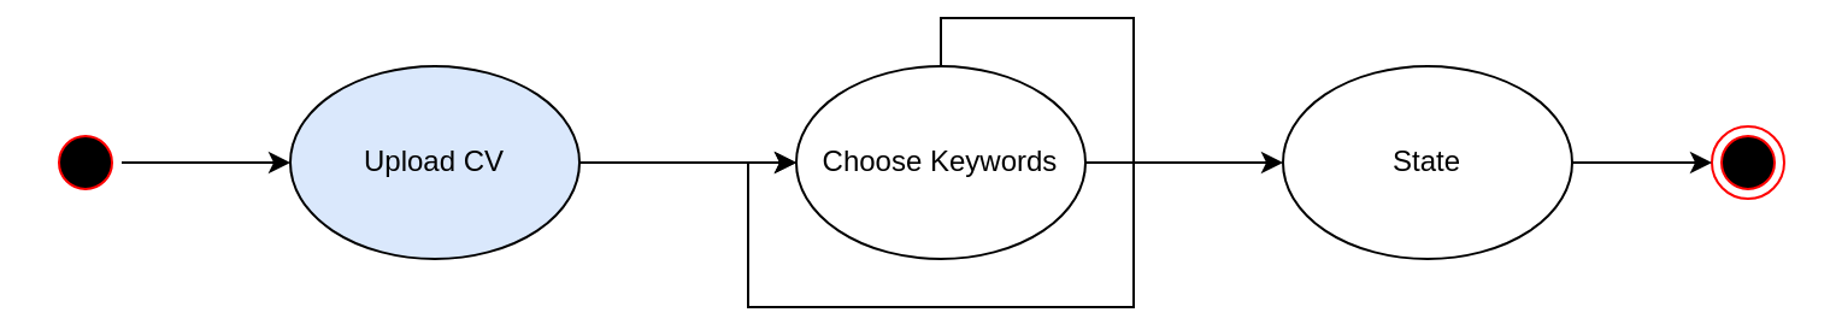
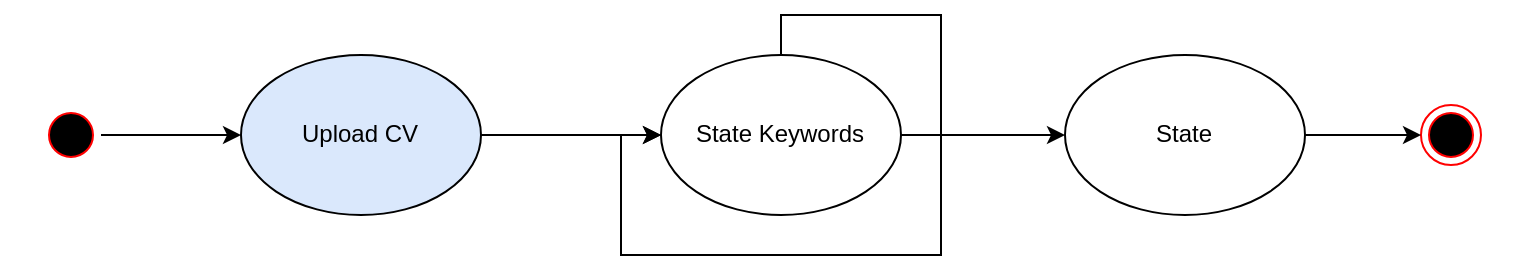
  <mxCell id="0" />
  <mxCell id="1" parent="0" />
  <mxCell id="2" value="Upload CV" style="ellipse;whiteSpace=wrap;html=1;fillColor=#dae8fc;" parent="1" vertex="1"><mxGeometry x="120" y="20" width="120" height="80" as="geometry" /></mxCell>
- <mxCell id="3" value="Choose Keywords" style="ellipse;whiteSpace=wrap;html=1;" parent="1" vertex="1"><mxGeometry x="330" y="20" width="120" height="80" as="geometry" /></mxCell>
+ <mxCell id="3" value="State Keywords" style="ellipse;whiteSpace=wrap;html=1;" parent="1" vertex="1"><mxGeometry x="330" y="20" width="120" height="80" as="geometry" /></mxCell>
  <mxCell id="4" value="State" style="ellipse;whiteSpace=wrap;html=1;" parent="1" vertex="1"><mxGeometry x="532" y="20" width="120" height="80" as="geometry" /></mxCell>
  <mxCell id="5" value="" style="group" parent="1" vertex="1" connectable="0"><mxGeometry x="20" y="45" width="720" height="30" as="geometry" /></mxCell>
  <mxCell id="6" value="" style="ellipse;html=1;shape=endState;fillColor=#000000;strokeColor=#ff0000;fontSize=13;" parent="5" vertex="1"><mxGeometry x="690" width="30" height="30" as="geometry" /></mxCell>
  <mxCell id="7" value="" style="ellipse;html=1;shape=startState;fillColor=#000000;strokeColor=#ff0000;fontSize=13;" parent="5" vertex="1"><mxGeometry width="30" height="30" as="geometry" /></mxCell>
  <mxCell id="8" style="edgeStyle=orthogonalEdgeStyle;rounded=0;orthogonalLoop=1;jettySize=auto;html=1;entryX=0;entryY=0.5;entryDx=0;entryDy=0;" parent="5" source="2" target="3" edge="1"><mxGeometry relative="1" as="geometry" /></mxCell>
  <mxCell id="9" style="edgeStyle=orthogonalEdgeStyle;rounded=0;orthogonalLoop=1;jettySize=auto;html=1;" parent="5" source="3" target="4" edge="1"><mxGeometry relative="1" as="geometry" /></mxCell>
  <mxCell id="10" style="edgeStyle=orthogonalEdgeStyle;rounded=0;orthogonalLoop=1;jettySize=auto;html=1;entryX=0;entryY=0.5;entryDx=0;entryDy=0;" parent="5" source="4" target="6" edge="1"><mxGeometry relative="1" as="geometry" /></mxCell>
  <mxCell id="11" style="edgeStyle=orthogonalEdgeStyle;rounded=0;orthogonalLoop=1;jettySize=auto;html=1;entryX=0;entryY=0.5;entryDx=0;entryDy=0;" parent="1" source="7" target="2" edge="1"><mxGeometry relative="1" as="geometry" /></mxCell>
  <mxCell id="12" style="edgeStyle=orthogonalEdgeStyle;rounded=0;orthogonalLoop=1;jettySize=auto;html=1;entryX=0;entryY=0.5;entryDx=0;entryDy=0;" parent="1" source="3" target="3" edge="1"><mxGeometry relative="1" as="geometry" /></mxCell>
